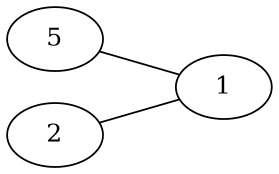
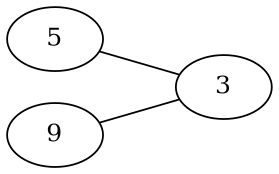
  graph {
    rankdir=LR
    node [style=pole]
    n1 [label=5]
-   3 [label=1]
-   2
+   3
+   2 [label=9]
    n1 -- 3 [label=" " texlbl="$x_3$"]
    2 -- 3 [label=" " texlbl="$\overline{x}_3$"]
  }
